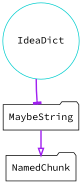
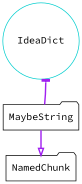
  digraph {
    fontname="Source Code Pro"
    node [fontname="Source Code Pro" shape=folder]
    edge [color=purple fontname="Source Code Pro" style=bold]
    n1 [color=cyan3 label=IdeaDict shape=circle]
    MaybeString
    NamedChunk
-   n1 -> MaybeString [arrowhead=tee]
+   MaybeString -> n1 [arrowhead=tee]
    MaybeString -> NamedChunk [arrowhead=onormal]
  }
